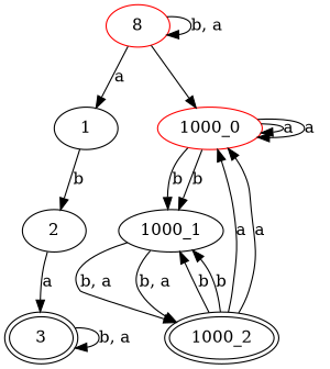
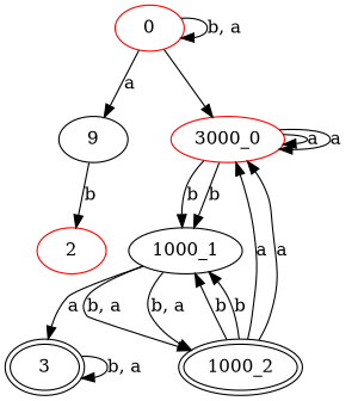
  digraph {
    rankdir=TB
-   n1 [color=red label=8]
-   n2 [label=1]
-   n3 [color=red label="1000_0"]
-   n4 [label=2]
+   n1 [color=red label=0]
+   n2 [label=9]
+   n3 [color=red label="3000_0"]
+   n4 [label=2 color=red]
    n5 [label=3 peripheries=2]
    n6 [label="1000_1"]
    n7 [label="1000_2" peripheries=2]
    n1 -> n1 [label="b, a"]
    n1 -> n2 [label=a]
    n1 -> n3
    n2 -> n4 [label=b]
    n3 -> n3 [label=a]
    n3 -> n3 [label=a]
    n3 -> n6 [label=b]
    n3 -> n6 [label=b]
-   n4 -> n5 [label=a]
+   n6 -> n5 [label=a]
    n5 -> n5 [label="b, a"]
    n6 -> n7 [label="b, a"]
    n6 -> n7 [label="b, a"]
    n7 -> n3 [label=a]
    n7 -> n3 [label=a]
    n7 -> n6 [label=b]
    n7 -> n6 [label=b]
  }
